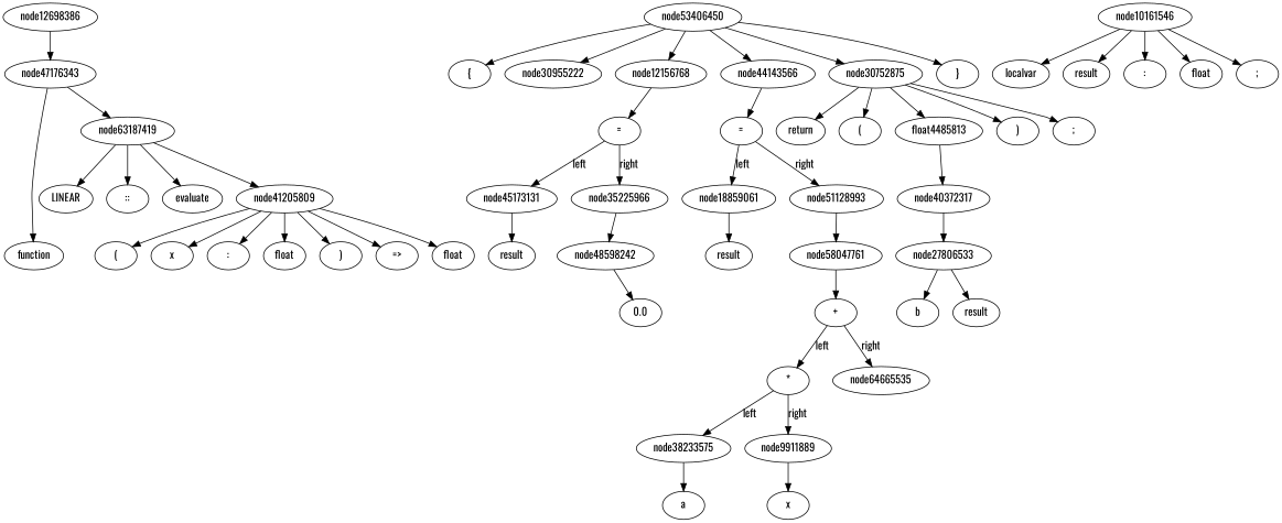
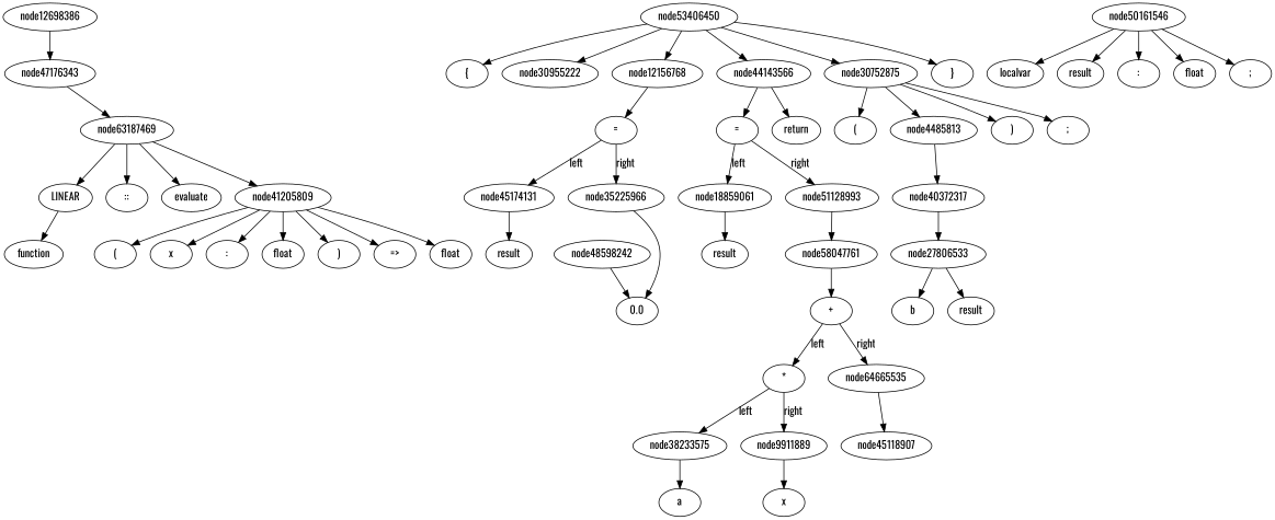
  digraph {
    fontname=Oswald
    node [fontname=Oswald]
    edge [fontname=Oswald]
    n1 [label=node12698386]
    node47176343
    n3 [label=function]
-   node63187419
+   node63187419 [label=node63187469]
    n5 [label=LINEAR]
    n6 [label="::"]
    n7 [label=evaluate]
    node41205809
    n9 [label="{"]
    node53406450
    node30955222
    node12156768
    node44143566
    node30752875
    n15 [label="}"]
    n16 [label="("]
    n17 [label=x]
    n18 [label=":"]
    n19 [label=float]
    n20 [label=")"]
    n21 [label="=>"]
    n22 [label=float]
    n23 [label="="]
    n24 [label="="]
    n25 [label=return]
    n26 [label="("]
-   node4485813 [label=float4485813]
+   node4485813
    n28 [label=")"]
    n29 [label=";"]
    n30 [label=localvar]
-   node10161546
+   node10161546 [label=node50161546]
    n32 [label=result]
    n33 [label=":"]
    n34 [label=float]
    n35 [label=";"]
-   node45174131 [label=node45173131]
+   node45174131
    node35225966
    n38 [label=result]
    node48598242
    n40 [label=0.0]
    node18859061
    n42 [label=node51128993]
    n43 [label=result]
    node58047761
    n45 [label="+"]
    n46 [label="*"]
    node64665535
    node38233575
    node9911889
+   node45118907
    n51 [label=a]
    n52 [label=x]
    n53 [label=b]
    node40372317
    node27806533
    n56 [label=result]
    n1 -> node47176343
-   node47176343 -> n3
+   n5 -> n3
    node47176343 -> node63187419
    node63187419 -> n5
    node63187419 -> n6
    node63187419 -> n7
    node63187419 -> node41205809
    node41205809 -> n16
    node41205809 -> n17
    node41205809 -> n18
    node41205809 -> n19
    node41205809 -> n20
    node41205809 -> n21
    node41205809 -> n22
    node53406450 -> n9
    node53406450 -> node30955222
    node53406450 -> node12156768
    node53406450 -> node44143566
    node53406450 -> node30752875
    node53406450 -> n15
    node12156768 -> n23
    node44143566 -> n24
-   node30752875 -> n25
+   node44143566 -> n25
    node30752875 -> n26
    node30752875 -> node4485813
    node30752875 -> n28
    node30752875 -> n29
    n23 -> node45174131 [label=left]
    n23 -> node35225966 [label=right]
    n24 -> node18859061 [label=left]
    n24 -> n42 [label=right]
    node4485813 -> node40372317
    node10161546 -> n30
    node10161546 -> n32
    node10161546 -> n33
    node10161546 -> n34
    node10161546 -> n35
    node45174131 -> n38
-   node35225966 -> node48598242
+   node35225966 -> n40
    node48598242 -> n40
    node18859061 -> n43
    n42 -> node58047761
    node58047761 -> n45
    n45 -> n46 [label=left]
    n45 -> node64665535 [label=right]
    n46 -> node38233575 [label=left]
    n46 -> node9911889 [label=right]
+   node64665535 -> node45118907
    node38233575 -> n51
    node9911889 -> n52
    node40372317 -> node27806533
    node27806533 -> n53
    node27806533 -> n56
  }
